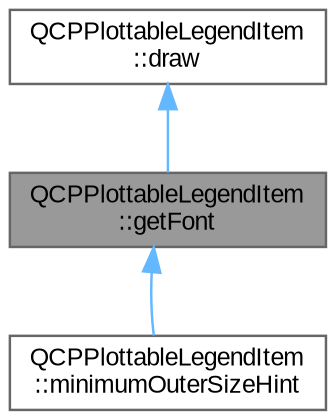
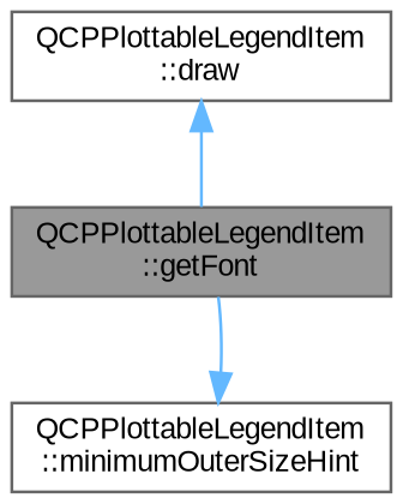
  digraph {
    fontname="Liberation Sans"
    rankdir=TB
    node [color=grey40 fillcolor=white fontname="Liberation Sans" fontsize=10 shape=box style=filled]
    edge [color=steelblue1 dir=back fontname="Liberation Sans" fontsize=10 labelfontname=Helvetica labelfontsize=10 style=solid]
    n1 [color=gray40 fillcolor=grey60 fontcolor=black height=0.2 label="QCPPlottableLegendItem\l::getFont" width=0.4]
    n2 [height=0.2 label="QCPPlottableLegendItem\l::minimumOuterSizeHint" width=0.4]
    n3 [height=0.2 label="QCPPlottableLegendItem\l::draw" width=0.4]
-   n1 -> n2
+   n2 -> n1
    n3 -> n1
  }
